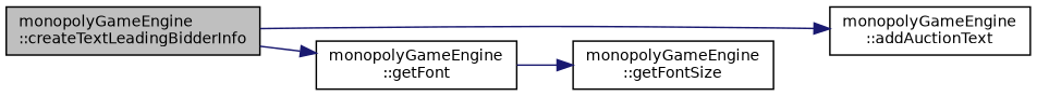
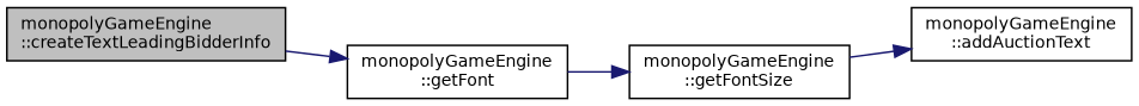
  digraph {
    rankdir=LR
    node [color=black fillcolor=white fontname=Helvetica fontsize=10 shape=record style=filled]
    edge [color=midnightblue fontname=Helvetica fontsize=10 labelfontname=Helvetica labelfontsize=10 style=solid]
    n1 [fillcolor=grey75 fontcolor=black height=0.2 label="monopolyGameEngine\l::createTextLeadingBidderInfo" width=0.4]
    n2 [height=0.2 label="monopolyGameEngine\l::addAuctionText" width=0.4]
    n3 [height=0.2 label="monopolyGameEngine\l::getFont" width=0.4]
    n4 [height=0.2 label="monopolyGameEngine\l::getFontSize" width=0.4]
-   n1 -> n2
+   n4 -> n2
    n1 -> n3
    n3 -> n4
  }
